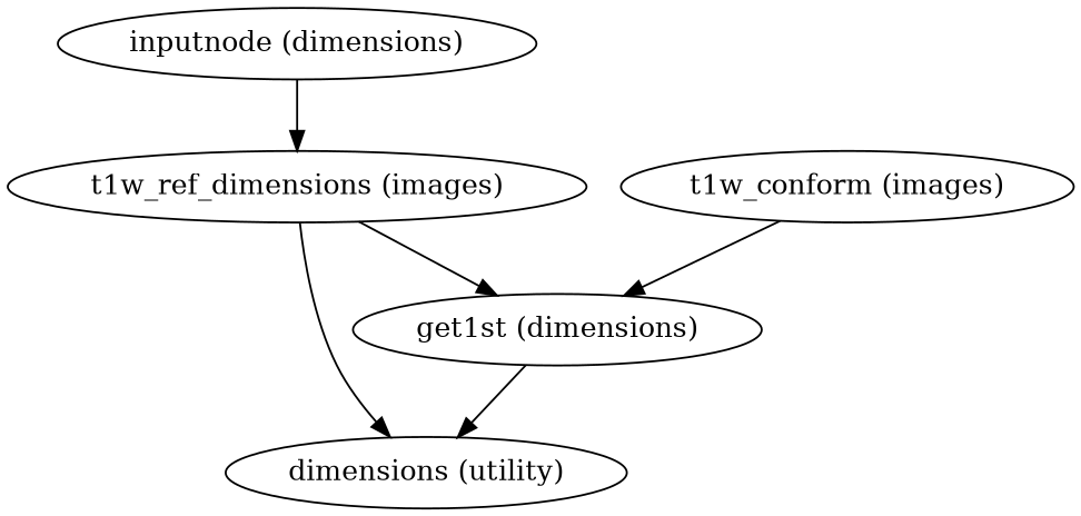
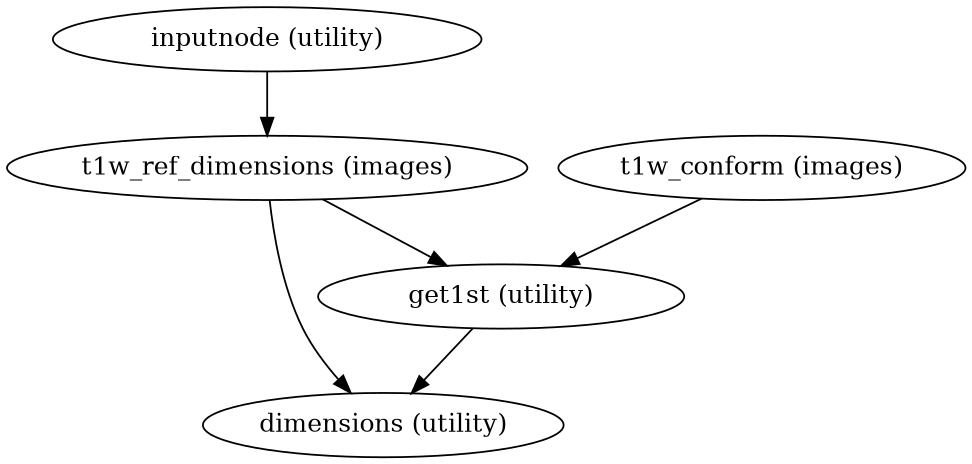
  strict digraph {
-   "inputnode (utility)" [label="inputnode (dimensions)"]
+   "inputnode (utility)"
    "t1w_ref_dimensions (images)"
    n3 [label="dimensions (utility)"]
-   "get1st (utility)" [label="get1st (dimensions)"]
+   "get1st (utility)"
    "t1w_conform (images)"
    "inputnode (utility)" -> "t1w_ref_dimensions (images)"
    "t1w_ref_dimensions (images)" -> n3
    "t1w_ref_dimensions (images)" -> "get1st (utility)"
    "get1st (utility)" -> n3
    "t1w_conform (images)" -> "get1st (utility)"
  }
